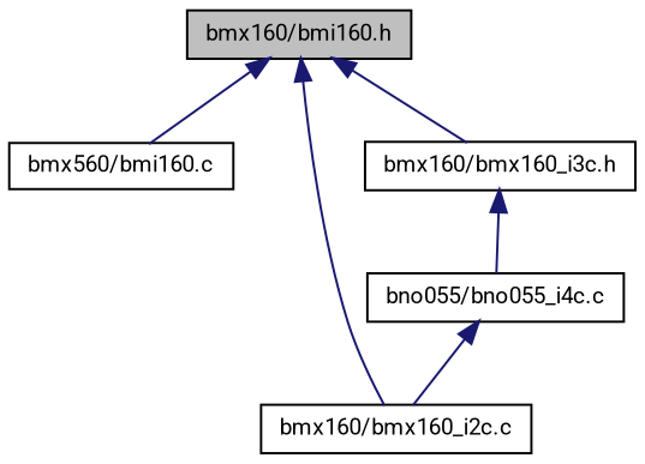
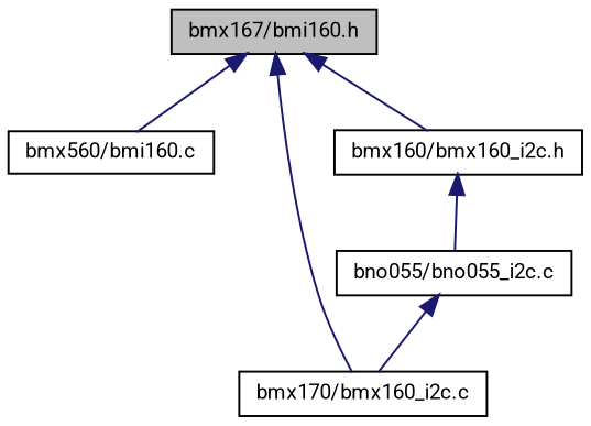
  digraph {
    fontname=Roboto
    node [color=black fillcolor=white fontname=Roboto fontsize=10 shape=record style=filled]
    edge [color=midnightblue dir=back fontname=Roboto fontsize=10 labelfontname=Helvetica labelfontsize=10 style=solid]
-   n1 [fillcolor=grey75 fontcolor=black height=0.2 label="bmx160/bmi160.h" width=0.4]
+   n1 [fillcolor=grey75 fontcolor=black height=0.2 label="bmx167/bmi160.h" width=0.4]
    n2 [height=0.2 label="bmx560/bmi160.c" width=0.4]
-   n3 [height=0.2 label="bmx160/bmx160_i2c.c" width=0.4]
-   n4 [height=0.2 label="bmx160/bmx160_i3c.h" width=0.4]
-   n5 [height=0.2 label="bno055/bno055_i4c.c" width=0.4]
+   n3 [height=0.2 label="bmx170/bmx160_i2c.c" width=0.4]
+   n4 [height=0.2 label="bmx160/bmx160_i2c.h" width=0.4]
+   n5 [height=0.2 label="bno055/bno055_i2c.c" width=0.4]
    n1 -> n2
    n1 -> n3
    n1 -> n4
    n4 -> n5
    n5 -> n3
  }
